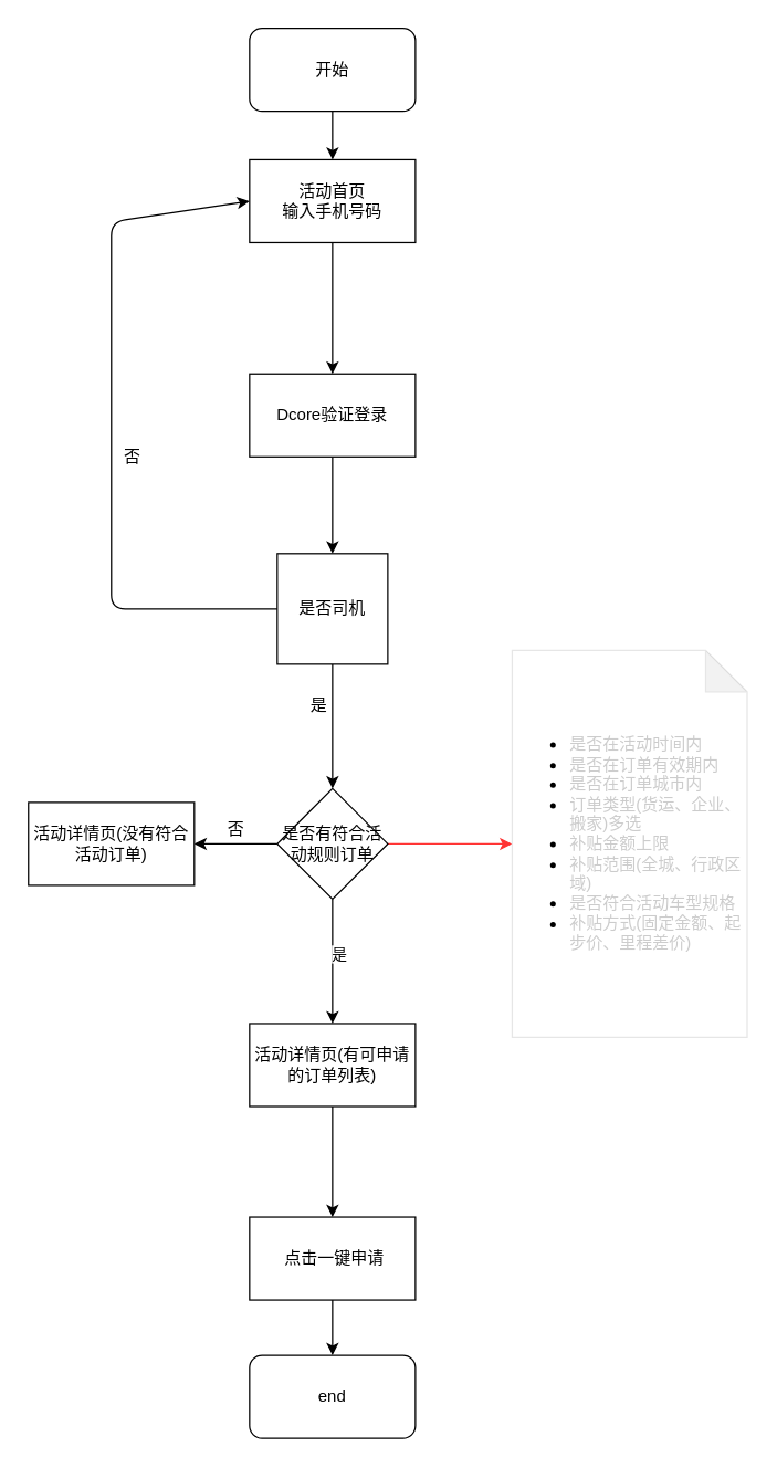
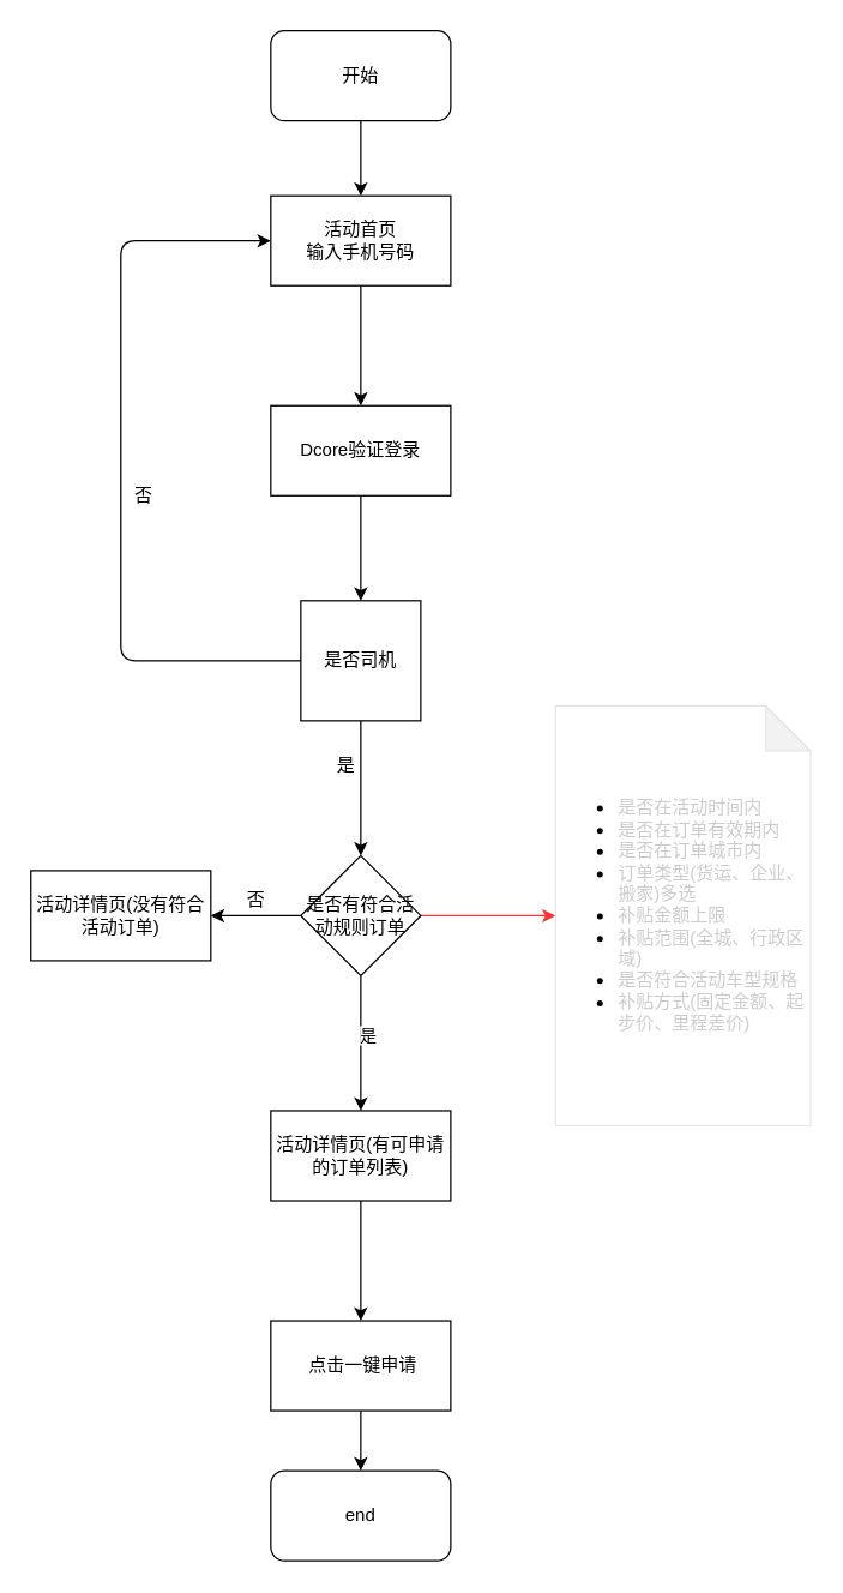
  <mxCell id="0" />
  <mxCell id="1" parent="0" />
  <mxCell id="2" value="" style="edgeStyle=orthogonalEdgeStyle;rounded=0;orthogonalLoop=1;jettySize=auto;html=1;" edge="1" parent="1" source="3" target="5"><mxGeometry relative="1" as="geometry" /></mxCell>
  <mxCell id="3" value="开始" style="rounded=1;whiteSpace=wrap;html=1;" vertex="1" parent="1"><mxGeometry x="180" width="120" height="60" as="geometry" y="20" /></mxCell>
  <mxCell id="4" value="" style="edgeStyle=orthogonalEdgeStyle;rounded=0;orthogonalLoop=1;jettySize=auto;html=1;" edge="1" parent="1" source="5" target="7"><mxGeometry relative="1" as="geometry" /></mxCell>
- <mxCell id="5" value="活动首页&lt;br&gt;输入手机号码" style="rounded=0;whiteSpace=wrap;html=1;" vertex="1" parent="1"><mxGeometry x="180" y="115" width="120" height="60" as="geometry" /></mxCell>
+ <mxCell id="5" value="活动首页&lt;br&gt;输入手机号码" style="rounded=0;whiteSpace=wrap;html=1;" vertex="1" parent="1"><mxGeometry x="180" y="130" width="120" height="60" as="geometry" /></mxCell>
  <mxCell id="6" value="" style="edgeStyle=orthogonalEdgeStyle;rounded=0;orthogonalLoop=1;jettySize=auto;html=1;" edge="1" parent="1" source="7" target="9"><mxGeometry relative="1" as="geometry" /></mxCell>
  <mxCell id="7" value="Dcore验证登录" style="whiteSpace=wrap;html=1;rounded=0;" vertex="1" parent="1"><mxGeometry x="180" y="270" width="120" height="60" as="geometry" /></mxCell>
  <mxCell id="8" value="" style="edgeStyle=orthogonalEdgeStyle;rounded=0;orthogonalLoop=1;jettySize=auto;html=1;" edge="1" parent="1" source="9"><mxGeometry relative="1" as="geometry"><mxPoint x="240" y="570" as="targetPoint" /></mxGeometry></mxCell>
  <mxCell id="9" value="是否司机" style="whiteSpace=wrap;html=1;rounded=0;" vertex="1" parent="1"><mxGeometry x="200" y="400" width="80" height="80" as="geometry" /></mxCell>
  <mxCell id="10" value="" style="endArrow=classic;html=1;exitX=0;exitY=0.5;exitDx=0;exitDy=0;entryX=0;entryY=0.5;entryDx=0;entryDy=0;" edge="1" parent="1" source="9" target="5"><mxGeometry width="50" height="50" relative="1" as="geometry"><mxPoint x="90" y="465" as="sourcePoint" /><mxPoint x="80" y="160" as="targetPoint" /><Array as="points"><mxPoint x="80" y="440" /><mxPoint x="80" y="160" /></Array></mxGeometry></mxCell>
  <mxCell id="11" value="否" style="text;html=1;align=center;verticalAlign=middle;resizable=0;points=[];autosize=1;" vertex="1" parent="1"><mxGeometry x="80" y="320" width="30" height="20" as="geometry" /></mxCell>
  <mxCell id="12" value="" style="edgeStyle=orthogonalEdgeStyle;rounded=0;orthogonalLoop=1;jettySize=auto;html=1;" edge="1" parent="1" source="16" target="17"><mxGeometry relative="1" as="geometry" /></mxCell>
  <mxCell id="13" value="" style="edgeStyle=orthogonalEdgeStyle;rounded=0;orthogonalLoop=1;jettySize=auto;html=1;" edge="1" parent="1" source="16" target="21"><mxGeometry relative="1" as="geometry" /></mxCell>
  <mxCell id="14" value="是" style="edgeLabel;html=1;align=center;verticalAlign=middle;resizable=0;points=[];" vertex="1" connectable="0" parent="13"><mxGeometry x="-0.133" y="4" relative="1" as="geometry"><mxPoint as="offset" /></mxGeometry></mxCell>
  <mxCell id="15" value="" style="edgeStyle=orthogonalEdgeStyle;rounded=0;orthogonalLoop=1;jettySize=auto;html=1;strokeColor=#FF3333;" edge="1" parent="1" source="16" target="25"><mxGeometry relative="1" as="geometry" /></mxCell>
  <mxCell id="16" value="是否有符合活动规则订单" style="rhombus;whiteSpace=wrap;html=1;rounded=0;" vertex="1" parent="1"><mxGeometry x="200" y="570" width="80" height="80" as="geometry" /></mxCell>
  <mxCell id="17" value="活动详情页(没有符合活动订单)" style="whiteSpace=wrap;html=1;rounded=0;" vertex="1" parent="1"><mxGeometry x="20" y="580" width="120" height="60" as="geometry" /></mxCell>
  <mxCell id="18" value="否" style="text;html=1;align=center;verticalAlign=middle;resizable=0;points=[];autosize=1;" vertex="1" parent="1"><mxGeometry x="155" y="590" width="30" height="20" as="geometry" /></mxCell>
  <mxCell id="19" value="是" style="text;html=1;align=center;verticalAlign=middle;resizable=0;points=[];autosize=1;" vertex="1" parent="1"><mxGeometry x="215" y="500" width="30" height="20" as="geometry" /></mxCell>
  <mxCell id="20" value="" style="edgeStyle=orthogonalEdgeStyle;rounded=0;orthogonalLoop=1;jettySize=auto;html=1;" edge="1" parent="1" source="21" target="23"><mxGeometry relative="1" as="geometry" /></mxCell>
  <mxCell id="21" value="活动详情页(有可申请的订单列表)" style="whiteSpace=wrap;html=1;rounded=0;" vertex="1" parent="1"><mxGeometry x="180" y="740" width="120" height="60" as="geometry" /></mxCell>
  <mxCell id="22" value="" style="edgeStyle=orthogonalEdgeStyle;rounded=0;orthogonalLoop=1;jettySize=auto;html=1;" edge="1" parent="1" source="23" target="24"><mxGeometry relative="1" as="geometry" /></mxCell>
  <mxCell id="23" value="&amp;nbsp;点击一键申请" style="whiteSpace=wrap;html=1;rounded=0;" vertex="1" parent="1"><mxGeometry x="180" y="880" width="120" height="60" as="geometry" /></mxCell>
  <mxCell id="24" value="end" style="rounded=1;whiteSpace=wrap;html=1;" vertex="1" parent="1"><mxGeometry x="180" y="980" width="120" height="60" as="geometry" /></mxCell>
  <mxCell id="25" value="&lt;ul&gt;&lt;li&gt;&lt;span style=&quot;color: rgb(204 , 204 , 204)&quot;&gt;是否在活动时间内&lt;/span&gt;&lt;/li&gt;&lt;li&gt;&lt;span style=&quot;color: rgb(204 , 204 , 204)&quot;&gt;是否在订单有效期内&lt;/span&gt;&lt;/li&gt;&lt;li&gt;&lt;span style=&quot;color: rgb(204 , 204 , 204)&quot;&gt;是否在订单城市内&lt;/span&gt;&lt;/li&gt;&lt;li&gt;&lt;span style=&quot;color: rgb(204 , 204 , 204)&quot;&gt;订单类型(货运、企业、搬家)多选&lt;/span&gt;&lt;/li&gt;&lt;li&gt;&lt;span style=&quot;color: rgb(204 , 204 , 204)&quot;&gt;补贴金额上限&lt;/span&gt;&lt;/li&gt;&lt;li&gt;&lt;span style=&quot;color: rgb(204 , 204 , 204)&quot;&gt;补贴范围(全城、行政区域)&lt;/span&gt;&lt;/li&gt;&lt;li&gt;&lt;span style=&quot;color: rgb(204 , 204 , 204)&quot;&gt;是否符合活动车型规格&lt;/span&gt;&lt;/li&gt;&lt;li&gt;&lt;span style=&quot;color: rgb(204 , 204 , 204)&quot;&gt;补贴方式(固定金额、起步价、里程差价)&lt;/span&gt;&lt;/li&gt;&lt;/ul&gt;" style="shape=note;whiteSpace=wrap;html=1;backgroundOutline=1;darkOpacity=0.05;rounded=0;align=left;strokeColor=#E6E6E6;" vertex="1" parent="1"><mxGeometry x="370" y="470" width="170" height="280" as="geometry" /></mxCell>
